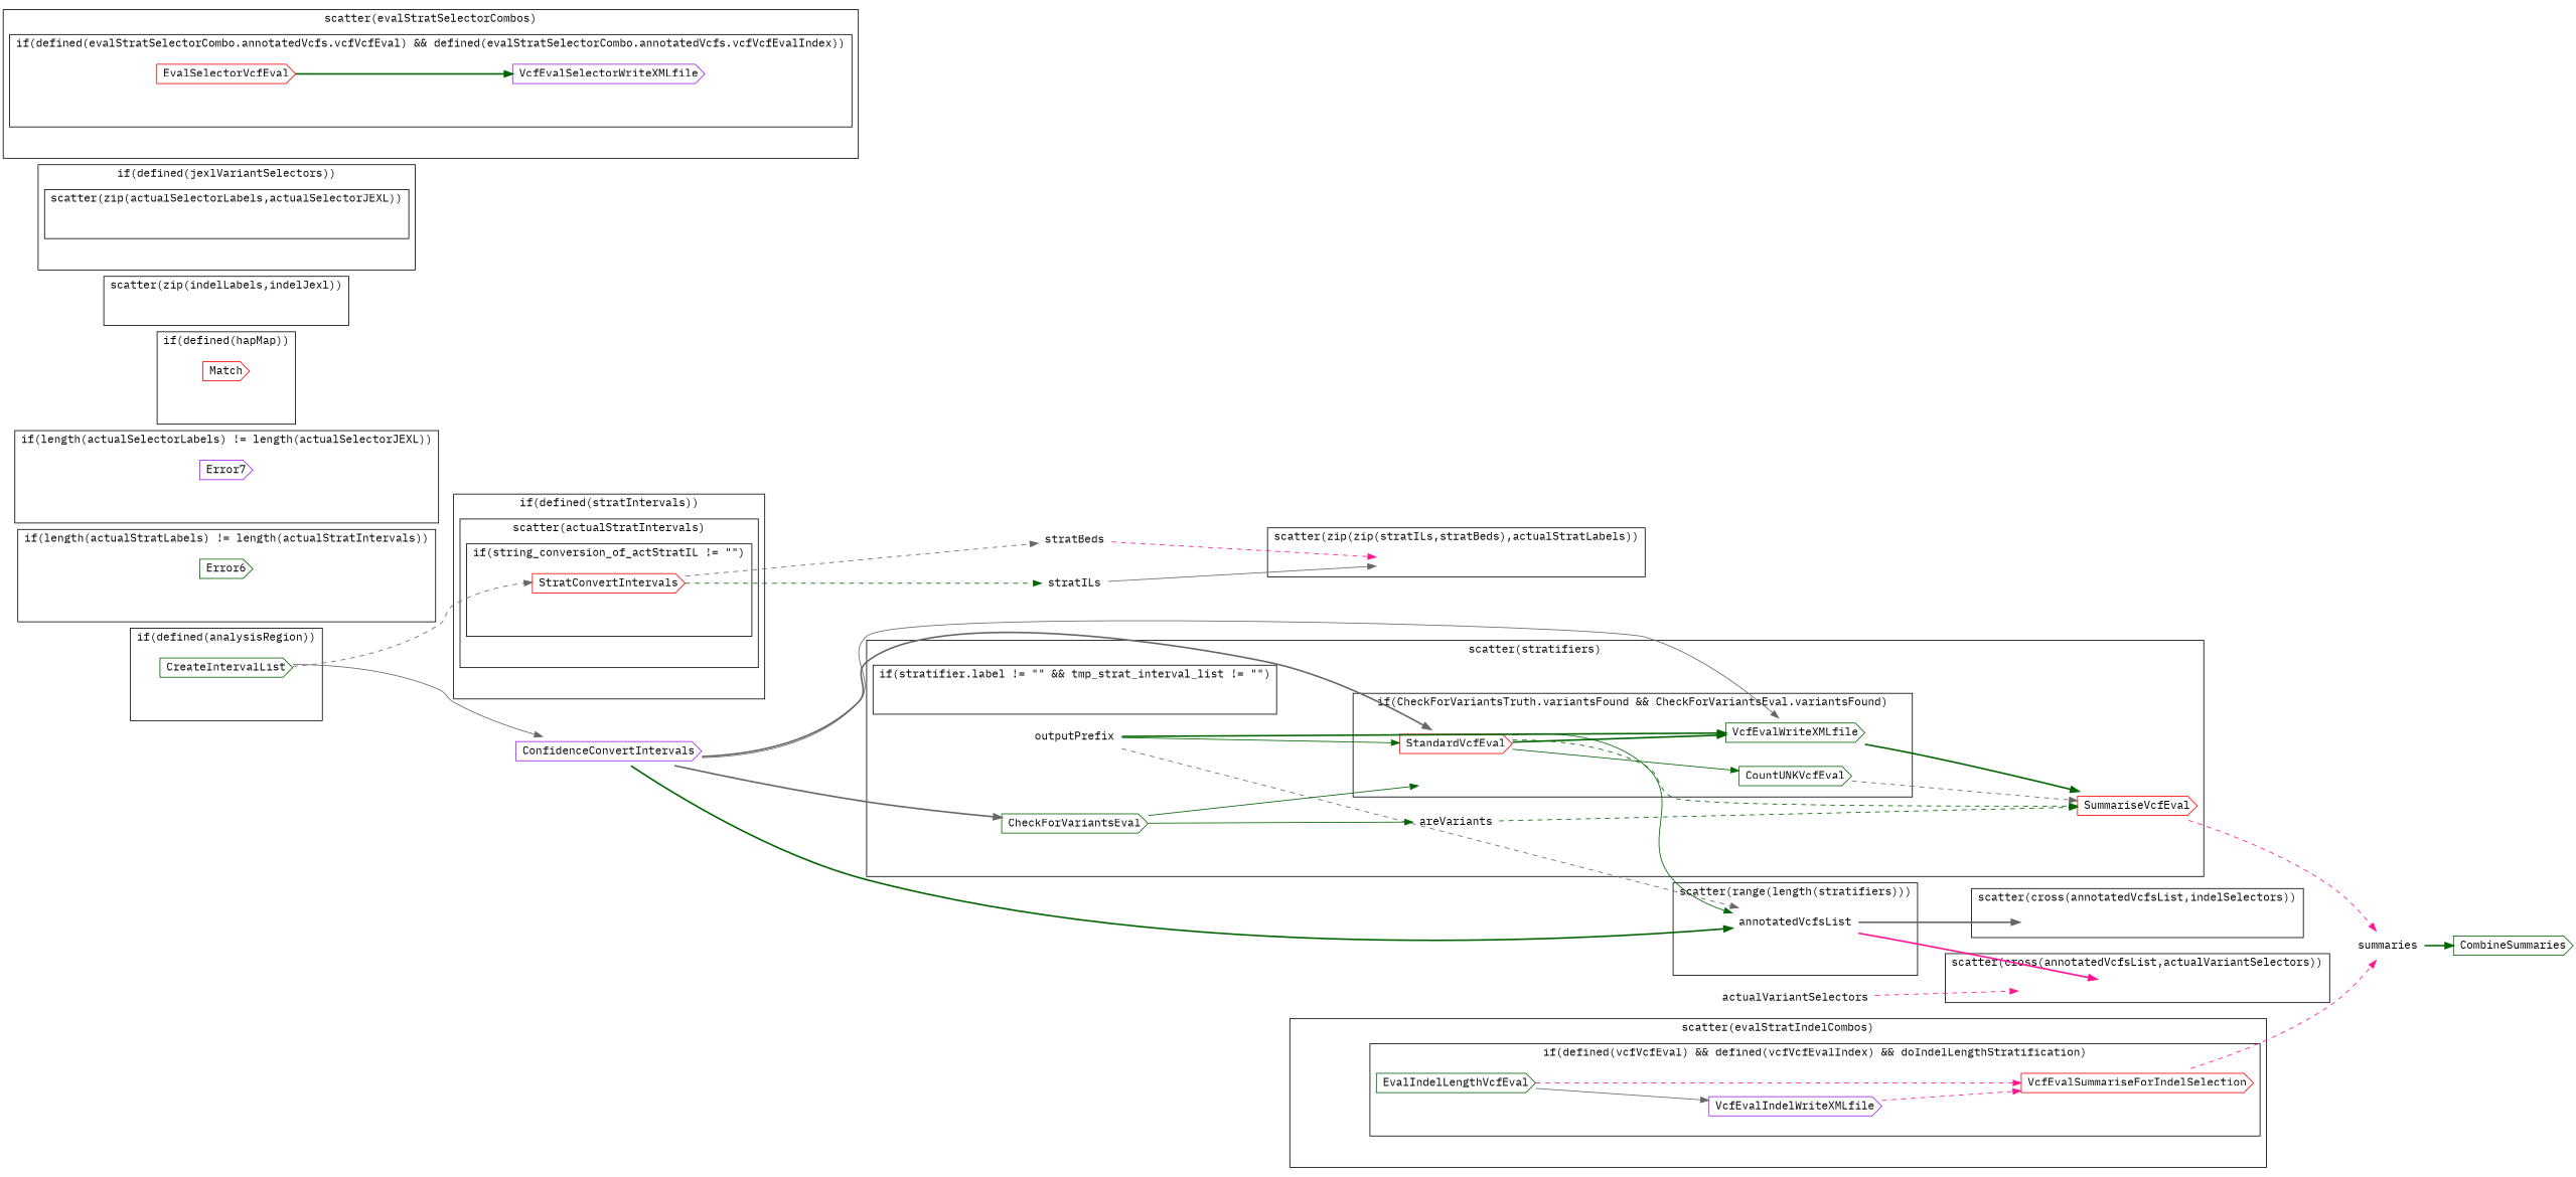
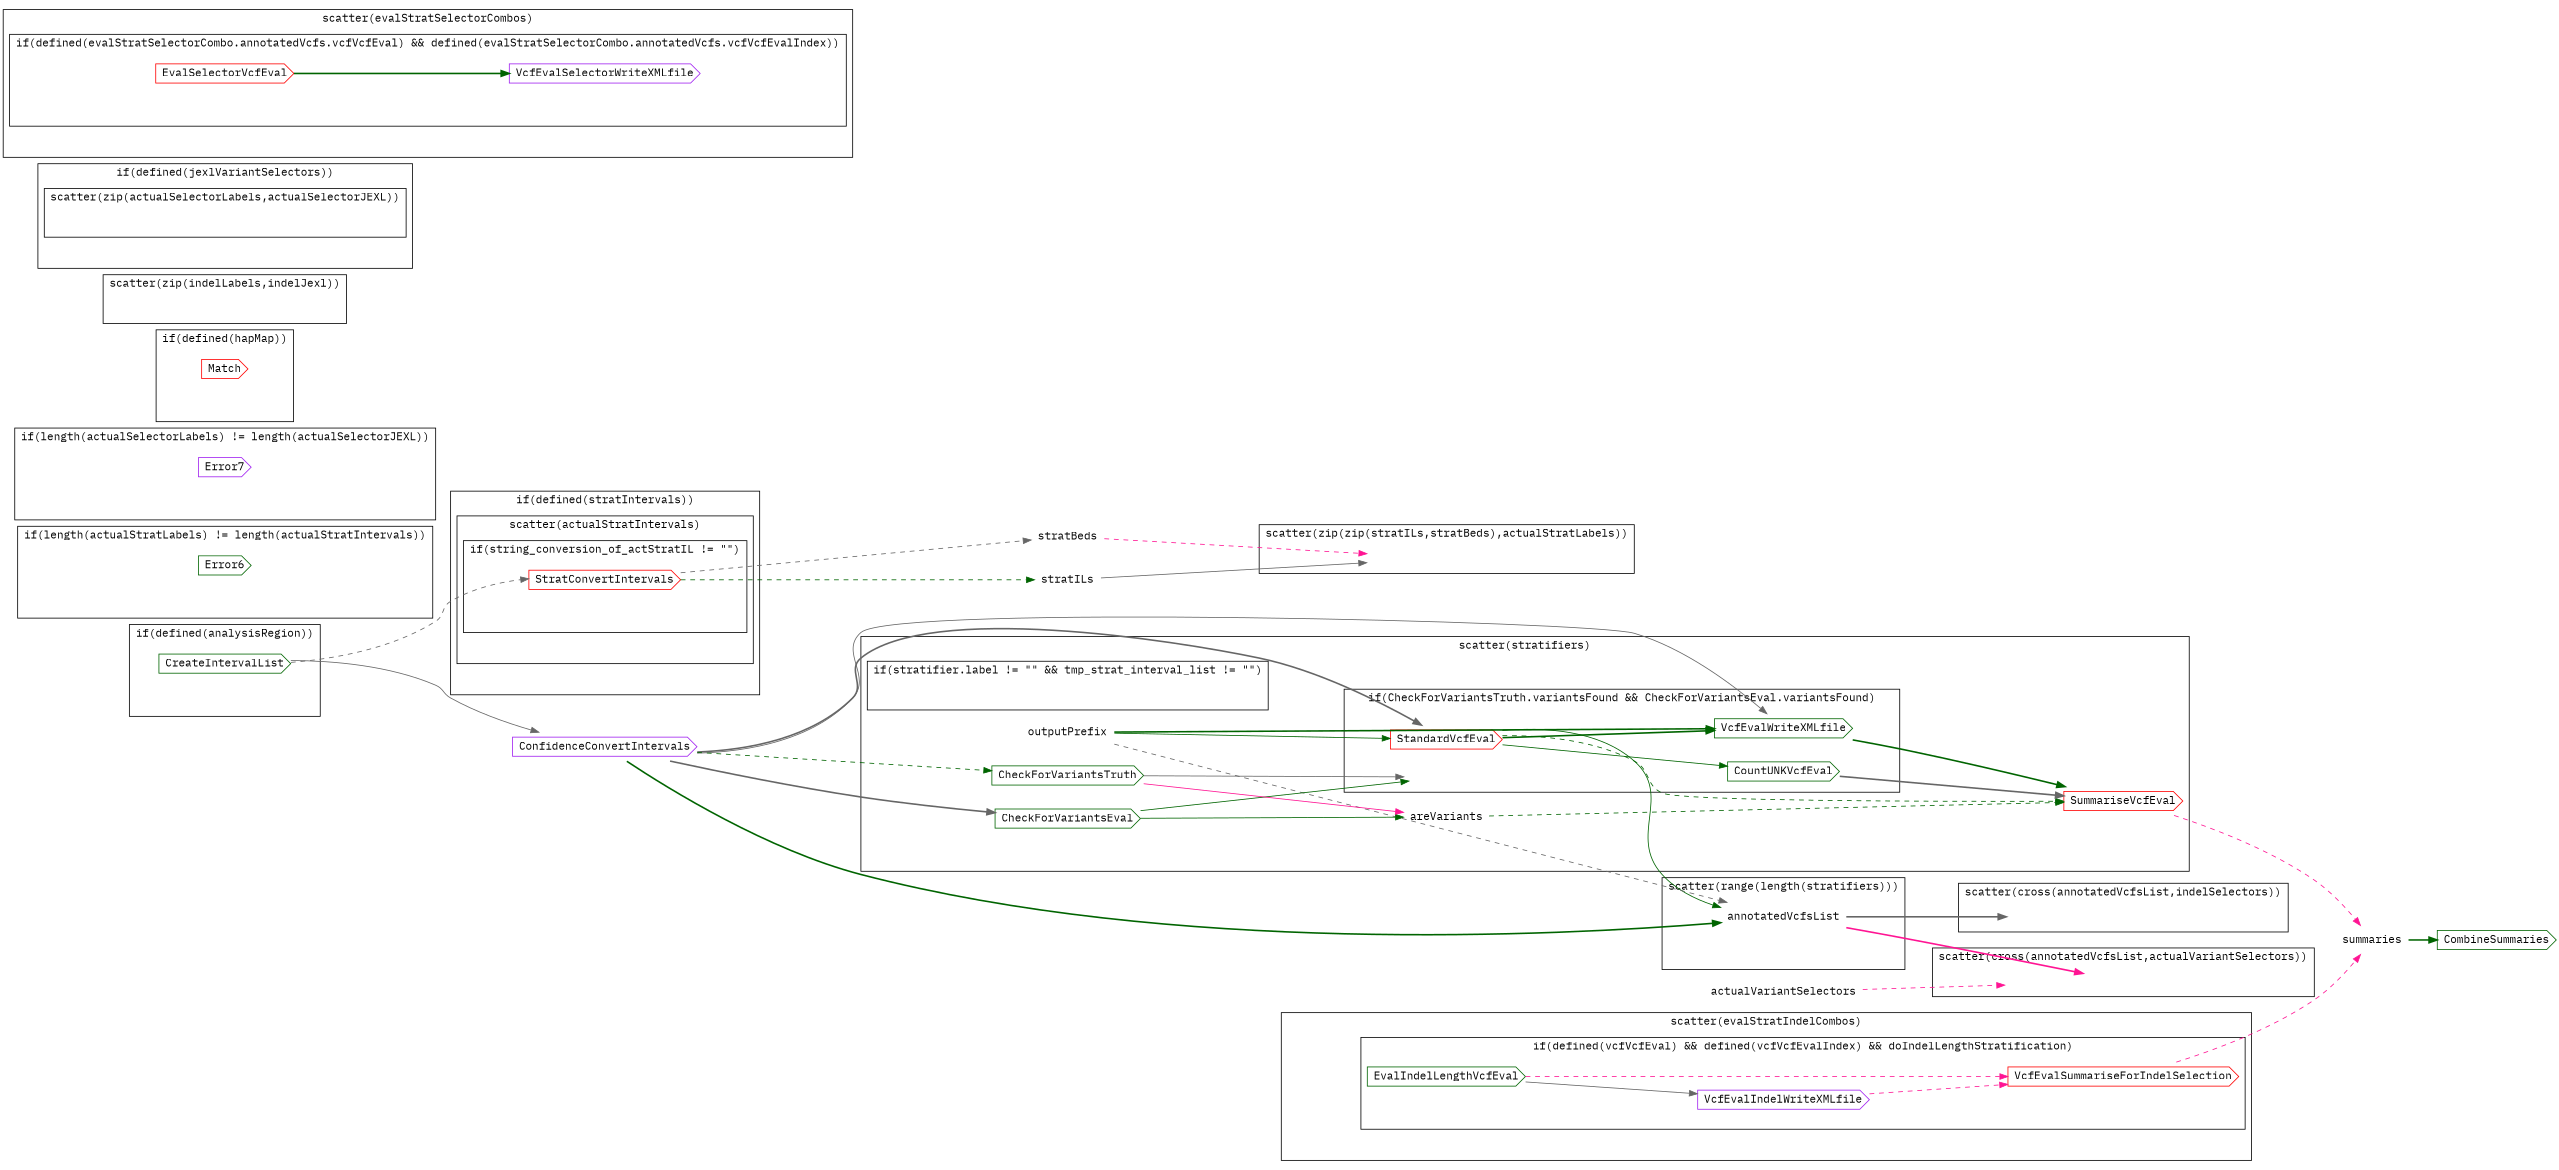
  digraph {
    compound=true
    fontname="IBM Plex Mono"
    rankdir=LR
    node [fontname="IBM Plex Mono"]
    edge [color=darkgreen fontname="IBM Plex Mono" style=dashed]
    n1 [color=darkgreen label=CreateIntervalList shape=cds]
    "if-L81C5" [height=0 margin=0 style=invis width=0]
    n3 [color=darkgreen label=Error6 shape=cds]
    "if-L99C5" [height=0 margin=0 style=invis width=0]
    n5 [color=purple label=Error7 shape=cds]
    "if-L106C5" [height=0 margin=0 style=invis width=0]
    n7 [color=red label=Match shape=cds]
    "if-L113C5" [height=0 margin=0 style=invis width=0]
    "scatter-L155C5-indel" [height=0 margin=0 style=invis width=0]
    "scatter-L162C9-select" [height=0 margin=0 style=invis width=0]
    "if-L161C5" [height=0 margin=0 style=invis width=0]
    n12 [color=red label=StratConvertIntervals shape=cds]
    "if-L181C13" [height=0 margin=0 style=invis width=0]
    "scatter-L176C9-actStratIL" [height=0 margin=0 style=invis width=0]
    "if-L175C5" [height=0 margin=0 style=invis width=0]
    "scatter-L198C5-strat" [height=0 margin=0 style=invis width=0]
    "if-L220C9" [height=0 margin=0 style=invis width=0]
    n18 [color=red label=StandardVcfEval shape=cds]
    n19 [color=darkgreen label=VcfEvalWriteXMLfile shape=cds]
    n20 [color=darkgreen label=CountUNKVcfEval shape=cds]
    "if-L248C9" [height=0 margin=0 style=invis width=0]
    n22 [color=darkgreen label=outputPrefix shape=plaintext]
    n23 [color=darkgreen label=CheckForVariantsEval shape=cds]
+   n24 [color=darkgreen label=CheckForVariantsTruth shape=cds]
    n25 [color=red label=areVariants shape=plaintext]
    n26 [color=red label=SummariseVcfEval shape=cds]
    "scatter-L215C5-stratifier" [height=0 margin=0 style=invis width=0]
    n28 [color=red label=annotatedVcfsList shape=plaintext]
    "scatter-L302C5-i" [height=0 margin=0 style=invis width=0]
    "scatter-L315C5-indelCombo" [height=0 margin=0 style=invis width=0]
    n31 [color=darkgreen label=EvalIndelLengthVcfEval shape=cds]
    n32 [color=purple label=VcfEvalIndelWriteXMLfile shape=cds]
    n33 [color=red label=VcfEvalSummariseForIndelSelection shape=cds]
    "if-L333C9" [height=0 margin=0 style=invis width=0]
    "scatter-L321C5-evalStratIndelCombo" [height=0 margin=0 style=invis width=0]
    "scatter-L383C5-selectorCombo" [height=0 margin=0 style=invis width=0]
    n37 [color=red label=EvalSelectorVcfEval shape=cds]
    n38 [color=purple label=VcfEvalSelectorWriteXMLfile shape=cds]
    "if-L389C17" [height=0 margin=0 style=invis width=0]
    "scatter-L388C5-evalStratSelectorCombo" [height=0 margin=0 style=invis width=0]
    n41 [color=purple label=ConfidenceConvertIntervals shape=cds]
    n42 [color=darkgreen label=stratBeds shape=plaintext]
    n43 [color=purple label=stratILs shape=plaintext]
    n44 [color=red label=summaries shape=plaintext]
    n45 [color=purple label=actualVariantSelectors shape=plaintext]
    n46 [color=darkgreen label=CombineSummaries shape=cds]
    subgraph cluster_1 {
      label="if(defined(analysisRegion))"
      rank=same
      n1
      "if-L81C5"
    }
    subgraph cluster_2 {
      label="if(length(actualStratLabels) != length(actualStratIntervals))"
      rank=same
      n3
      "if-L99C5"
    }
    subgraph cluster_3 {
      label="if(length(actualSelectorLabels) != length(actualSelectorJEXL))"
      rank=same
      n5
      "if-L106C5"
    }
    subgraph cluster_4 {
      label="if(defined(hapMap))"
      rank=same
      n7
      "if-L113C5"
    }
    subgraph cluster_5 {
      label="scatter(zip(indelLabels,indelJexl))"
      rank=same
      "scatter-L155C5-indel"
    }
    subgraph cluster_6 {
      label="if(defined(jexlVariantSelectors))"
      rank=same
      "if-L161C5"
      subgraph cluster_7 {
        label="scatter(zip(actualSelectorLabels,actualSelectorJEXL))"
        rank=same
        "scatter-L162C9-select"
      }
    }
    subgraph cluster_8 {
      label="if(defined(stratIntervals))"
      rank=same
      "if-L175C5"
      subgraph cluster_9 {
        label="scatter(actualStratIntervals)"
        rank=same
        "scatter-L176C9-actStratIL"
        subgraph cluster_10 {
          label="if(string_conversion_of_actStratIL != \"\")"
          rank=same
          n12
          "if-L181C13"
        }
      }
    }
    subgraph cluster_11 {
      label="scatter(zip(zip(stratILs,stratBeds),actualStratLabels))"
      rank=same
      "scatter-L198C5-strat"
    }
    subgraph cluster_12 {
      label="scatter(stratifiers)"
      rank=same
      n22
      n23
+     n24
      n25
      n26
      "scatter-L215C5-stratifier"
      subgraph cluster_13 {
        label="if(stratifier.label != \"\" && tmp_strat_interval_list != \"\")"
        rank=same
        "if-L220C9"
      }
      subgraph cluster_14 {
        label="if(CheckForVariantsTruth.variantsFound && CheckForVariantsEval.variantsFound)"
        rank=same
        n18
        n19
        n20
        "if-L248C9"
      }
    }
    subgraph cluster_15 {
      label="scatter(range(length(stratifiers)))"
      rank=same
      n28
      "scatter-L302C5-i"
    }
    subgraph cluster_16 {
      label="scatter(cross(annotatedVcfsList,indelSelectors))"
      rank=same
      "scatter-L315C5-indelCombo"
    }
    subgraph cluster_17 {
      label="scatter(evalStratIndelCombos)"
      rank=same
      "scatter-L321C5-evalStratIndelCombo"
      subgraph cluster_18 {
        label="if(defined(vcfVcfEval) && defined(vcfVcfEvalIndex) && doIndelLengthStratification)"
        rank=same
        n31
        n32
        n33
        "if-L333C9"
      }
    }
    subgraph cluster_19 {
      label="scatter(cross(annotatedVcfsList,actualVariantSelectors))"
      rank=same
      "scatter-L383C5-selectorCombo"
    }
    subgraph cluster_20 {
      label="scatter(evalStratSelectorCombos)"
      rank=same
      "scatter-L388C5-evalStratSelectorCombo"
      subgraph cluster_21 {
        label="if(defined(evalStratSelectorCombo.annotatedVcfs.vcfVcfEval) && defined(evalStratSelectorCombo.annotatedVcfs.vcfVcfEvalIndex))"
        rank=same
        n37
        n38
        "if-L389C17"
      }
    }
    n1 -> n12 [color=gray40]
    n1 -> n41 [color=gray40 style=solid]
    n12 -> n42 [color=gray40]
    n12 -> n43
    n18 -> n19 [style=bold]
    n18 -> n20 [style=solid]
    n18 -> n26
    n18 -> n28 [style=solid]
    n19 -> n26 [style=bold]
-   n20 -> n26 [color=gray40]
+   n20 -> n26 [color=gray40 style=bold]
    n22 -> n18 [style=solid]
    n22 -> n19 [style=bold]
    n22 -> n28 [color=gray40]
    n23 -> "if-L248C9" [style=solid]
    n23 -> n25 [style=solid]
+   n24 -> "if-L248C9" [color=gray40 style=solid]
+   n24 -> n25 [color=deeppink style=solid]
    n25 -> n26
    n26 -> n44 [color=deeppink]
    n28 -> "scatter-L315C5-indelCombo" [color=gray40 style=bold]
    n28 -> "scatter-L383C5-selectorCombo" [color=deeppink style=bold]
    n31 -> n32 [color=gray40 style=solid]
    n31 -> n33 [color=deeppink]
    n32 -> n33 [color=deeppink]
    n33 -> n44 [color=deeppink]
    n37 -> n38 [style=bold]
    n41 -> n18 [color=gray40 style=bold]
    n41 -> n19 [color=gray40 style=solid]
    n41 -> n23 [color=gray40 style=bold]
+   n41 -> n24
    n41 -> n28 [style=bold]
    n42 -> "scatter-L198C5-strat" [color=deeppink]
    n43 -> "scatter-L198C5-strat" [color=gray40 style=solid]
    n44 -> n46 [style=bold]
    n45 -> "scatter-L383C5-selectorCombo" [color=deeppink]
  }
